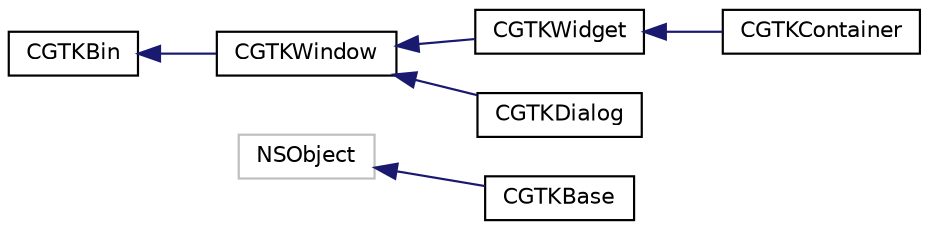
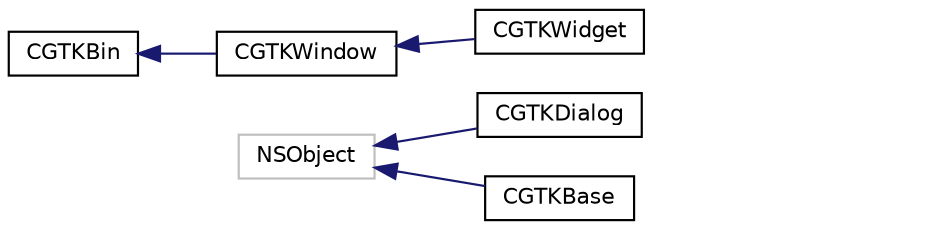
  digraph {
    rankdir=LR
    node [color=black fillcolor=white fontname=Helvetica fontsize=10 shape=record style=filled]
    edge [color=midnightblue dir=back fontname=Helvetica fontsize=10 labelfontname=Helvetica labelfontsize=10 style=solid]
    n1 [height=0.2 label=CGTKDialog width=0.4]
    n2 [height=0.2 label=CGTKWindow width=0.4]
    n3 [height=0.2 label=CGTKWidget width=0.4]
    n4 [height=0.2 label=CGTKBin width=0.4]
-   n5 [height=0.2 label=CGTKContainer width=0.4]
    n6 [height=0.2 label=CGTKBase width=0.4]
    n7 [color=grey75 height=0.2 label=NSObject width=0.4]
-   n2 -> n1
+   n7 -> n1
    n2 -> n3
-   n3 -> n5
    n4 -> n2
    n7 -> n6
  }
